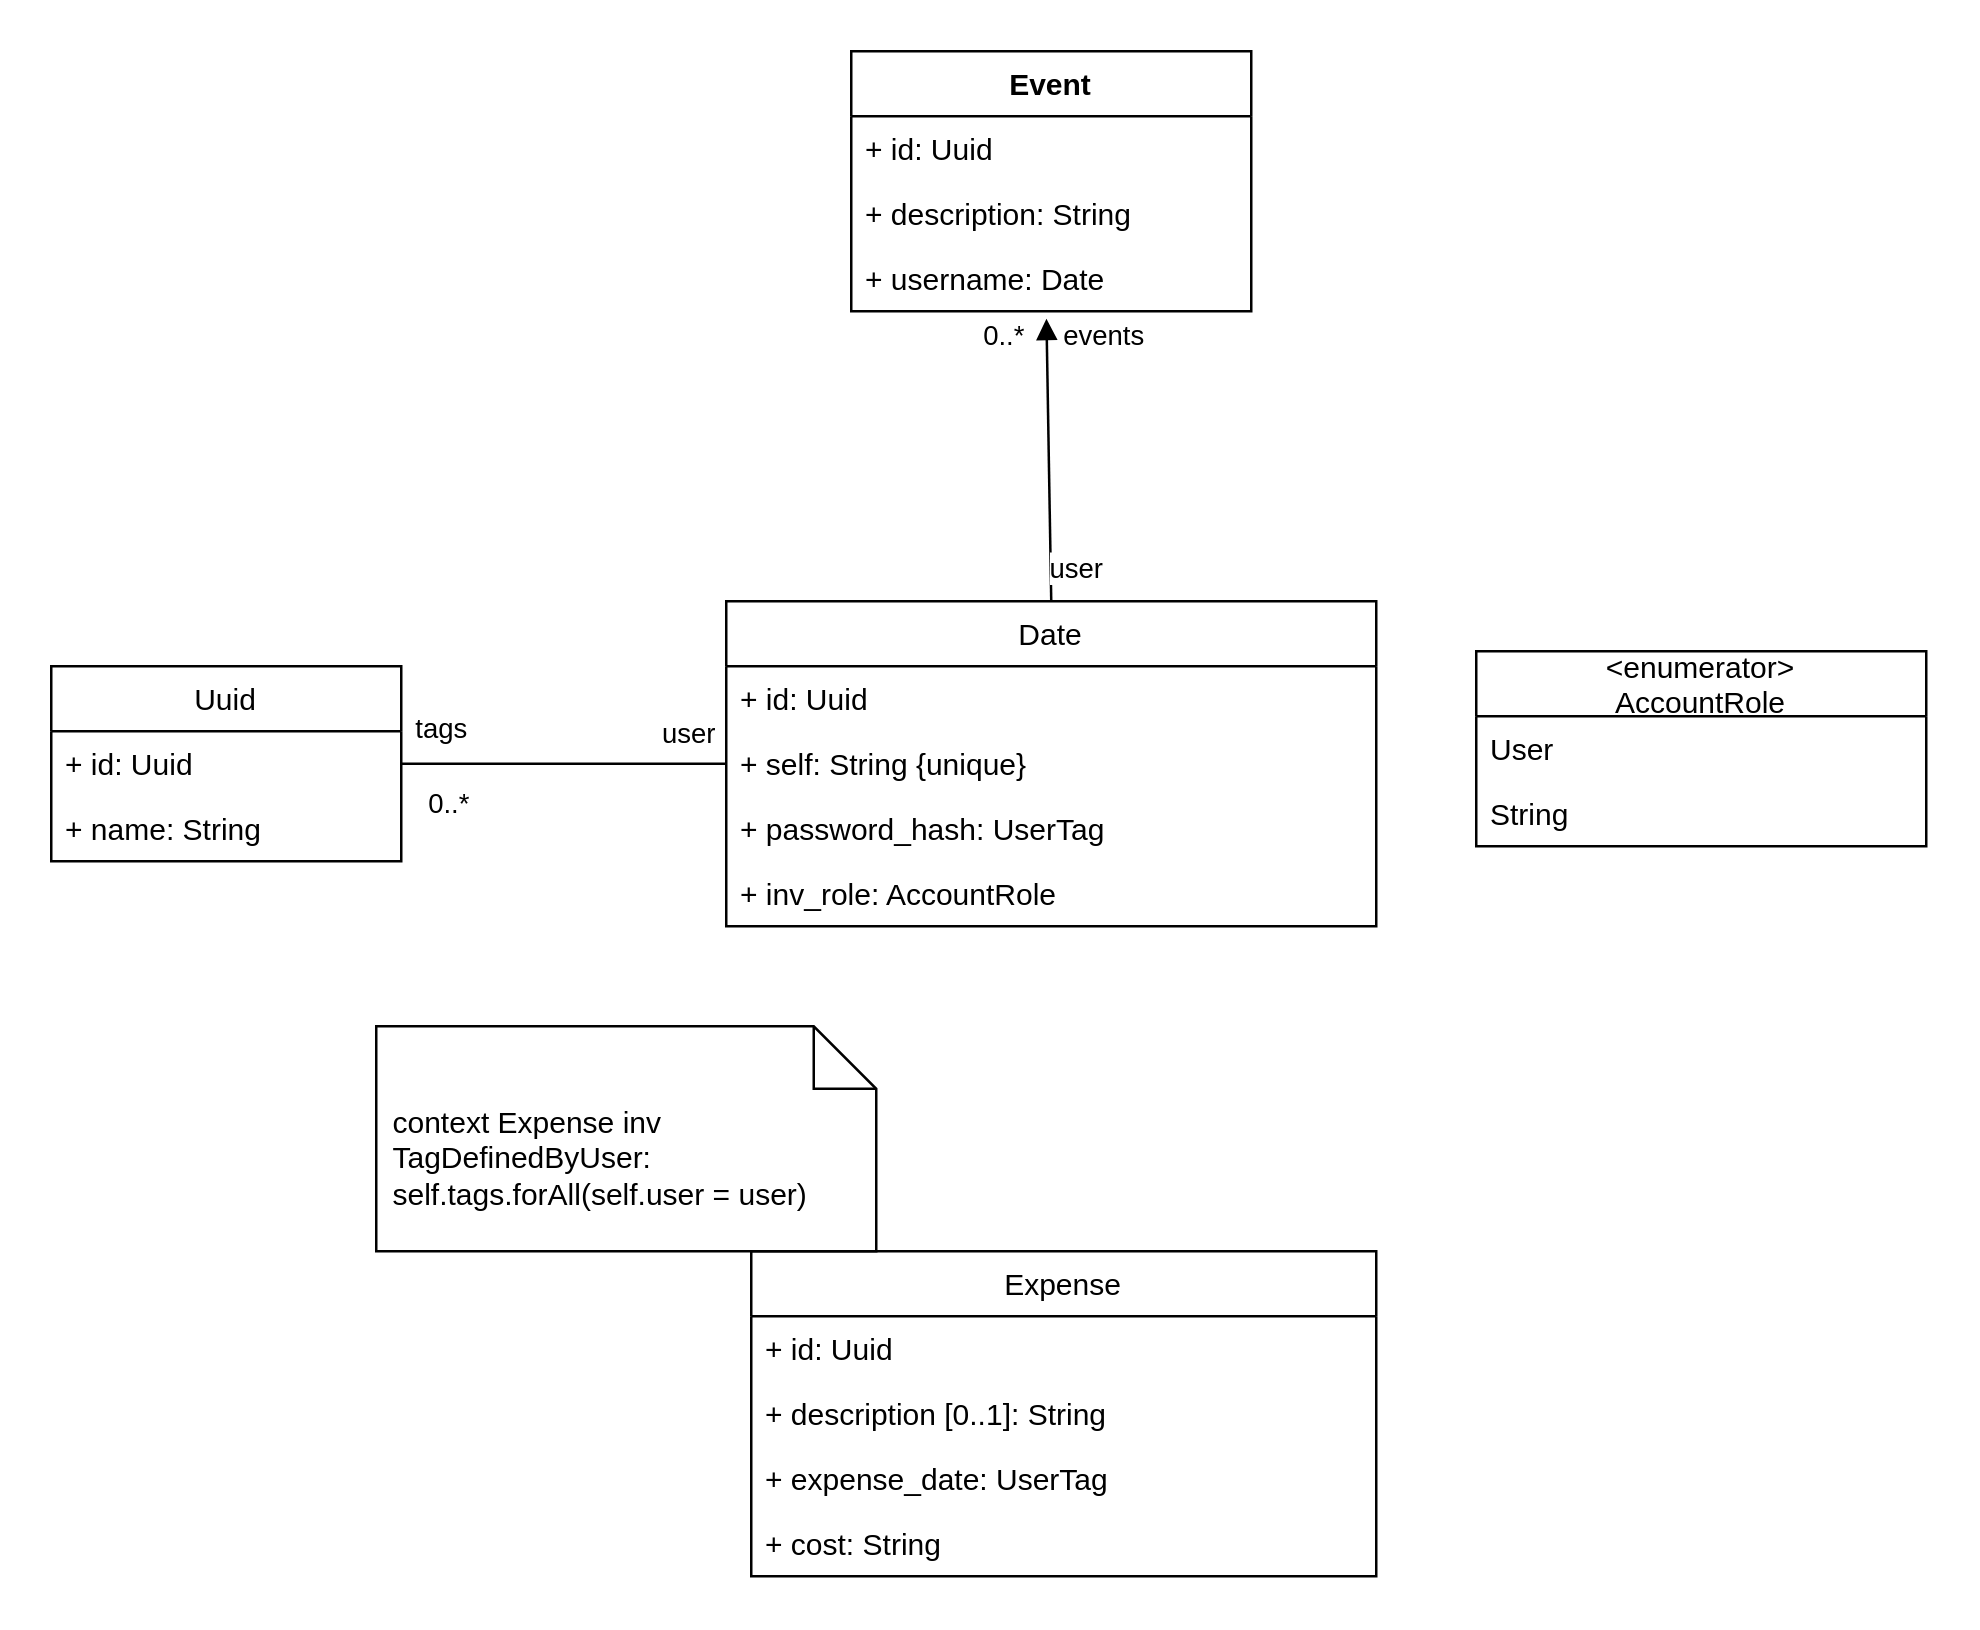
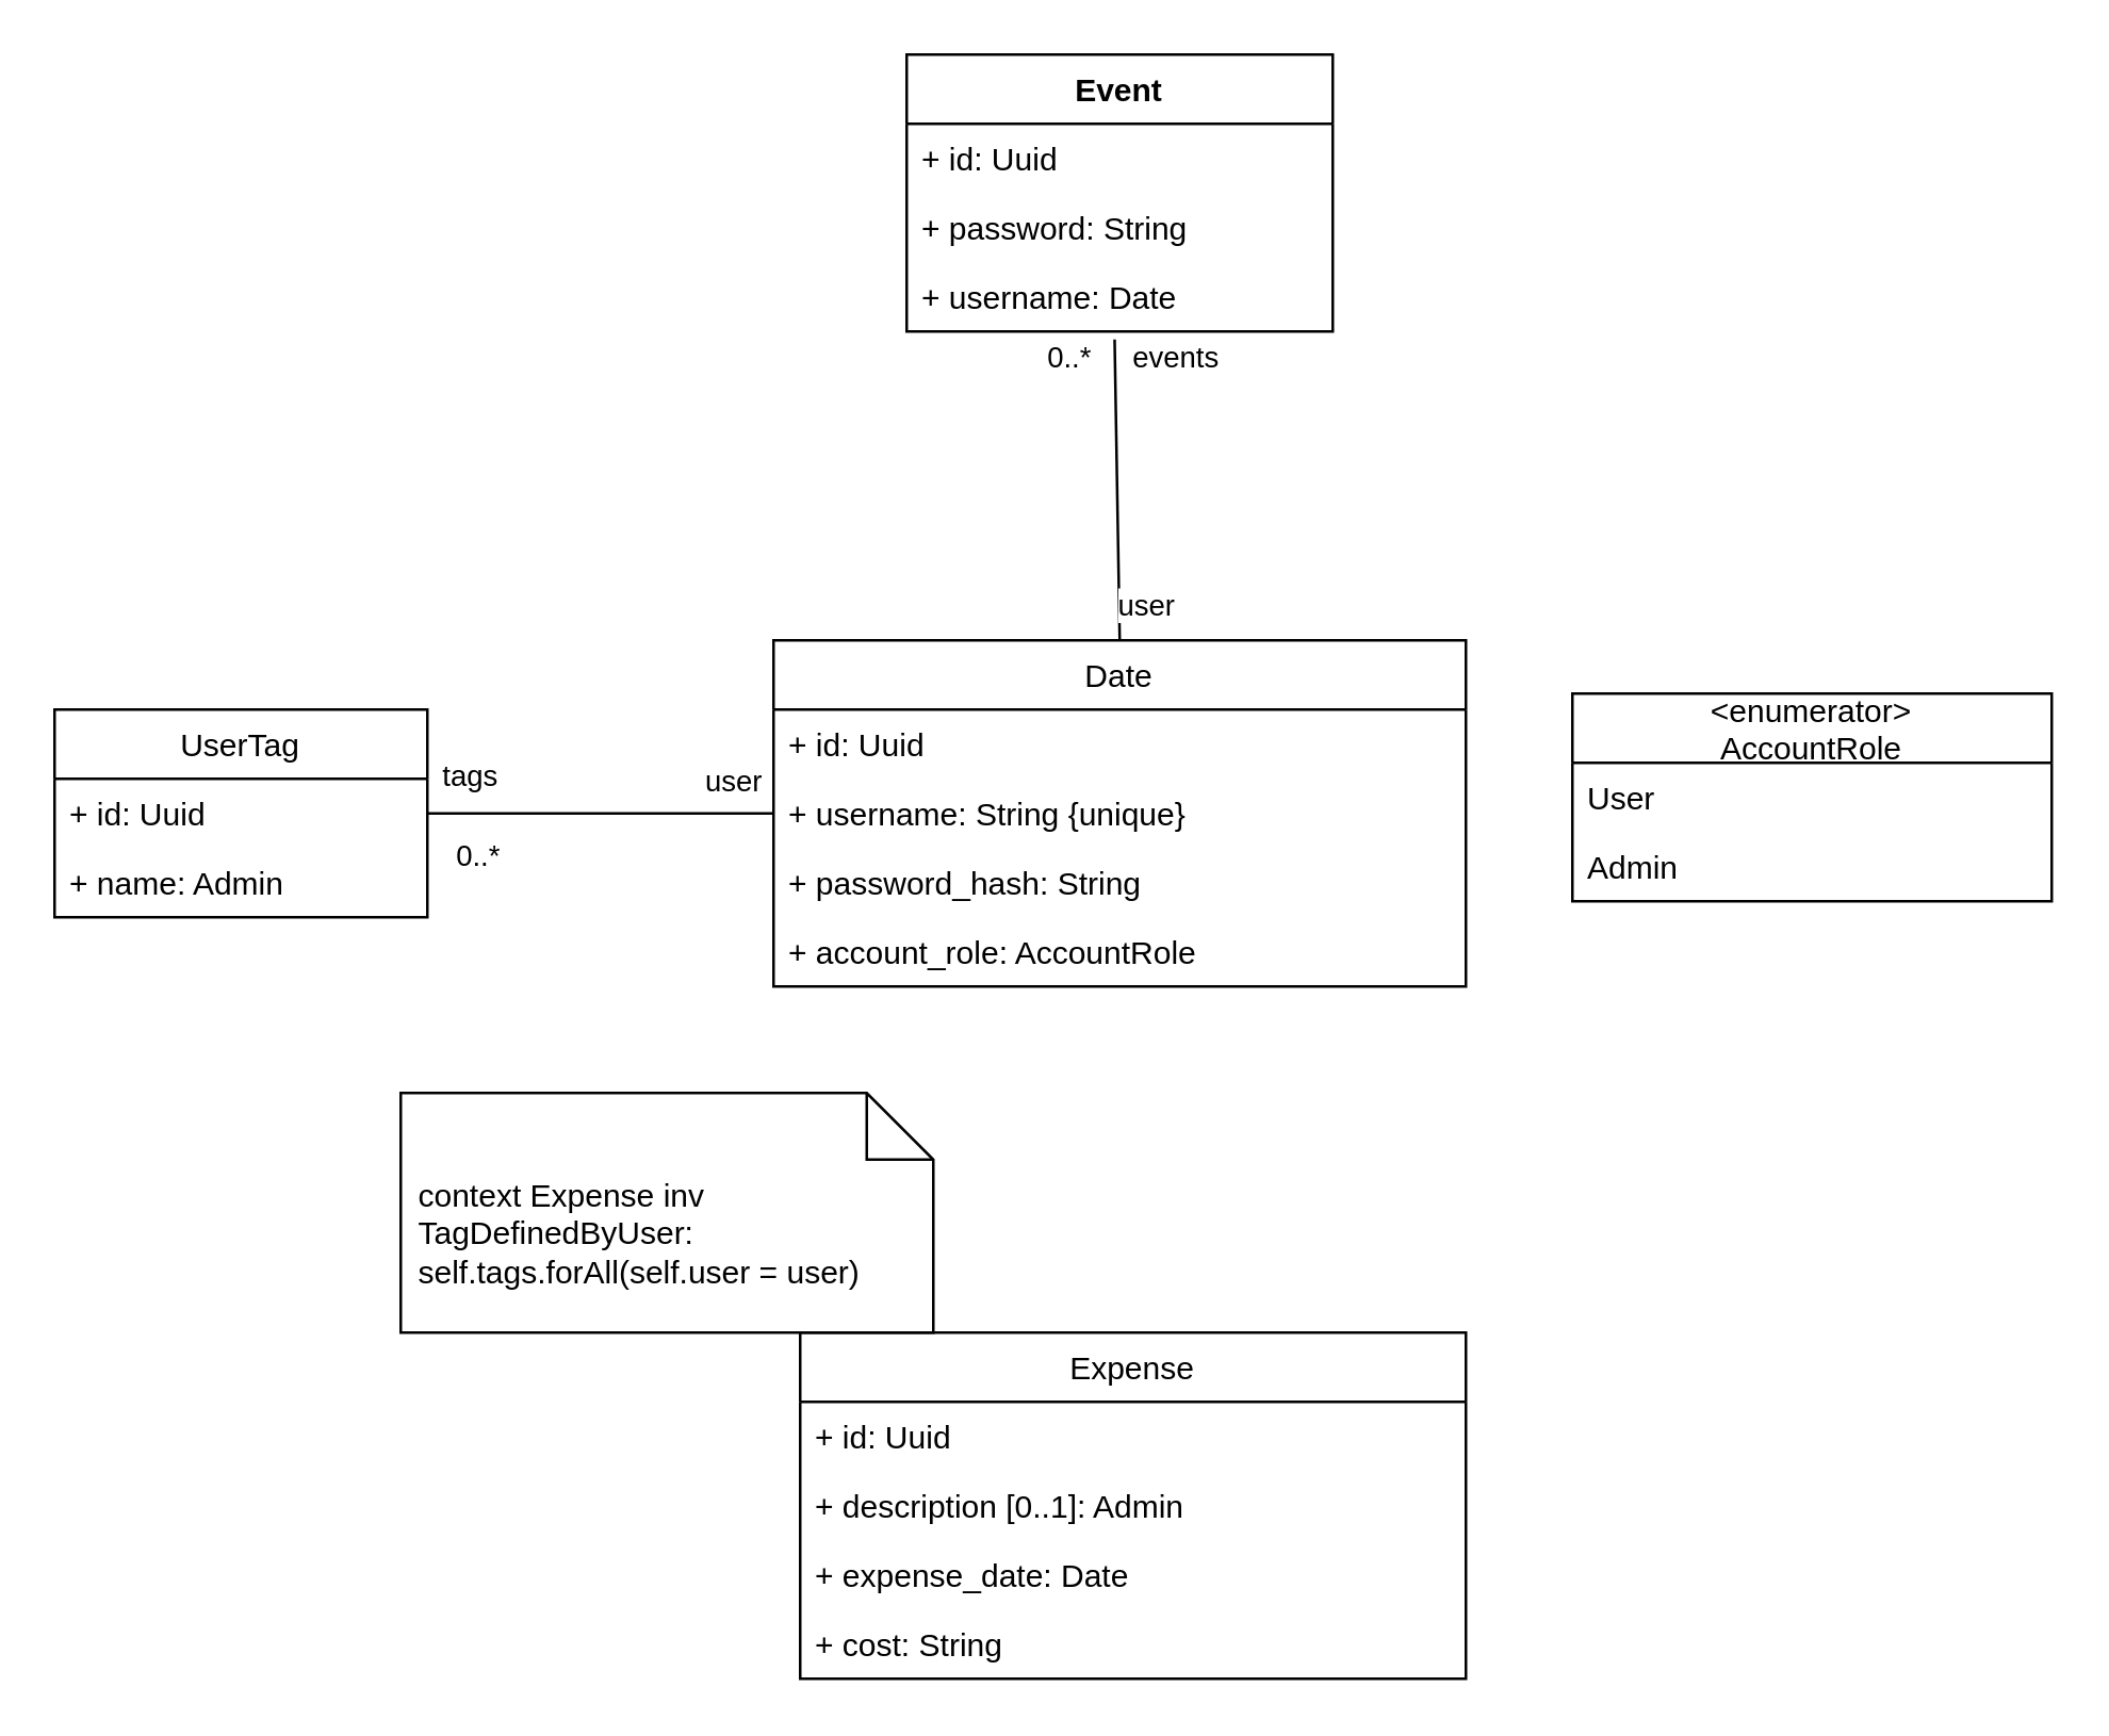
  <mxCell id="0" />
  <mxCell id="1" parent="0" />
  <mxCell id="2" value="Expense" style="swimlane;fontStyle=0;childLayout=stackLayout;horizontal=1;startSize=26;fillColor=none;horizontalStack=0;resizeParent=1;resizeParentMax=0;resizeLast=0;collapsible=1;marginBottom=0;" parent="1" vertex="1"><mxGeometry x="300" y="500" width="250" height="130" as="geometry" /></mxCell>
  <mxCell id="3" value="+ id: Uuid" style="text;strokeColor=none;fillColor=none;align=left;verticalAlign=top;spacingLeft=4;spacingRight=4;overflow=hidden;rotatable=0;points=[[0,0.5],[1,0.5]];portConstraint=eastwest;" parent="2" vertex="1"><mxGeometry y="26" width="250" height="26" as="geometry" /></mxCell>
- <mxCell id="4" value="+ description [0..1]: String" style="text;strokeColor=none;fillColor=none;align=left;verticalAlign=top;spacingLeft=4;spacingRight=4;overflow=hidden;rotatable=0;points=[[0,0.5],[1,0.5]];portConstraint=eastwest;" parent="2" vertex="1"><mxGeometry y="52" width="250" height="26" as="geometry" /></mxCell>
- <mxCell id="5" value="+ expense_date: UserTag" style="text;strokeColor=none;fillColor=none;align=left;verticalAlign=top;spacingLeft=4;spacingRight=4;overflow=hidden;rotatable=0;points=[[0,0.5],[1,0.5]];portConstraint=eastwest;" parent="2" vertex="1"><mxGeometry y="78" width="250" height="26" as="geometry" /></mxCell>
+ <mxCell id="4" value="+ description [0..1]: Admin" style="text;strokeColor=none;fillColor=none;align=left;verticalAlign=top;spacingLeft=4;spacingRight=4;overflow=hidden;rotatable=0;points=[[0,0.5],[1,0.5]];portConstraint=eastwest;" parent="2" vertex="1"><mxGeometry y="52" width="250" height="26" as="geometry" /></mxCell>
+ <mxCell id="5" value="+ expense_date: Date" style="text;strokeColor=none;fillColor=none;align=left;verticalAlign=top;spacingLeft=4;spacingRight=4;overflow=hidden;rotatable=0;points=[[0,0.5],[1,0.5]];portConstraint=eastwest;" parent="2" vertex="1"><mxGeometry y="78" width="250" height="26" as="geometry" /></mxCell>
  <mxCell id="6" value="+ cost: String" style="text;strokeColor=none;fillColor=none;align=left;verticalAlign=top;spacingLeft=4;spacingRight=4;overflow=hidden;rotatable=0;points=[[0,0.5],[1,0.5]];portConstraint=eastwest;" parent="2" vertex="1"><mxGeometry y="104" width="250" height="26" as="geometry" /></mxCell>
  <mxCell id="7" value="Date" style="swimlane;fontStyle=0;childLayout=stackLayout;horizontal=1;startSize=26;fillColor=none;horizontalStack=0;resizeParent=1;resizeParentMax=0;resizeLast=0;collapsible=1;marginBottom=0;" parent="1" vertex="1"><mxGeometry x="290" y="240" width="260" height="130" as="geometry" /></mxCell>
  <mxCell id="8" value="+ id: Uuid" style="text;strokeColor=none;fillColor=none;align=left;verticalAlign=top;spacingLeft=4;spacingRight=4;overflow=hidden;rotatable=0;points=[[0,0.5],[1,0.5]];portConstraint=eastwest;" parent="7" vertex="1"><mxGeometry y="26" width="260" height="26" as="geometry" /></mxCell>
- <mxCell id="9" value="+ self: String {unique}" style="text;strokeColor=none;fillColor=none;align=left;verticalAlign=top;spacingLeft=4;spacingRight=4;overflow=hidden;rotatable=0;points=[[0,0.5],[1,0.5]];portConstraint=eastwest;" parent="7" vertex="1"><mxGeometry y="52" width="260" height="26" as="geometry" /></mxCell>
- <mxCell id="10" value="+ password_hash: UserTag" style="text;strokeColor=none;fillColor=none;align=left;verticalAlign=top;spacingLeft=4;spacingRight=4;overflow=hidden;rotatable=0;points=[[0,0.5],[1,0.5]];portConstraint=eastwest;" parent="7" vertex="1"><mxGeometry y="78" width="260" height="26" as="geometry" /></mxCell>
- <mxCell id="11" value="+ inv_role: AccountRole" style="text;strokeColor=none;fillColor=none;align=left;verticalAlign=top;spacingLeft=4;spacingRight=4;overflow=hidden;rotatable=0;points=[[0,0.5],[1,0.5]];portConstraint=eastwest;" parent="7" vertex="1"><mxGeometry y="104" width="260" height="26" as="geometry" /></mxCell>
+ <mxCell id="9" value="+ username: String {unique}" style="text;strokeColor=none;fillColor=none;align=left;verticalAlign=top;spacingLeft=4;spacingRight=4;overflow=hidden;rotatable=0;points=[[0,0.5],[1,0.5]];portConstraint=eastwest;" parent="7" vertex="1"><mxGeometry y="52" width="260" height="26" as="geometry" /></mxCell>
+ <mxCell id="10" value="+ password_hash: String" style="text;strokeColor=none;fillColor=none;align=left;verticalAlign=top;spacingLeft=4;spacingRight=4;overflow=hidden;rotatable=0;points=[[0,0.5],[1,0.5]];portConstraint=eastwest;" parent="7" vertex="1"><mxGeometry y="78" width="260" height="26" as="geometry" /></mxCell>
+ <mxCell id="11" value="+ account_role: AccountRole" style="text;strokeColor=none;fillColor=none;align=left;verticalAlign=top;spacingLeft=4;spacingRight=4;overflow=hidden;rotatable=0;points=[[0,0.5],[1,0.5]];portConstraint=eastwest;" parent="7" vertex="1"><mxGeometry y="104" width="260" height="26" as="geometry" /></mxCell>
  <mxCell id="12" value="&lt;enumerator&gt;&#10;AccountRole" style="swimlane;fontStyle=0;childLayout=stackLayout;horizontal=1;startSize=26;fillColor=none;horizontalStack=0;resizeParent=1;resizeParentMax=0;resizeLast=0;collapsible=1;marginBottom=0;" parent="1" vertex="1"><mxGeometry x="590" y="260" width="180" height="78" as="geometry" /></mxCell>
  <mxCell id="13" value="User" style="text;strokeColor=none;fillColor=none;align=left;verticalAlign=top;spacingLeft=4;spacingRight=4;overflow=hidden;rotatable=0;points=[[0,0.5],[1,0.5]];portConstraint=eastwest;" parent="12" vertex="1"><mxGeometry y="26" width="180" height="26" as="geometry" /></mxCell>
- <mxCell id="14" value="String" style="text;strokeColor=none;fillColor=none;align=left;verticalAlign=top;spacingLeft=4;spacingRight=4;overflow=hidden;rotatable=0;points=[[0,0.5],[1,0.5]];portConstraint=eastwest;" parent="12" vertex="1"><mxGeometry y="52" width="180" height="26" as="geometry" /></mxCell>
- <mxCell id="15" value="Uuid" style="swimlane;fontStyle=0;childLayout=stackLayout;horizontal=1;startSize=26;fillColor=none;horizontalStack=0;resizeParent=1;resizeParentMax=0;resizeLast=0;collapsible=1;marginBottom=0;" parent="1" vertex="1"><mxGeometry x="20" y="266" width="140" height="78" as="geometry" /></mxCell>
+ <mxCell id="14" value="Admin" style="text;strokeColor=none;fillColor=none;align=left;verticalAlign=top;spacingLeft=4;spacingRight=4;overflow=hidden;rotatable=0;points=[[0,0.5],[1,0.5]];portConstraint=eastwest;" parent="12" vertex="1"><mxGeometry y="52" width="180" height="26" as="geometry" /></mxCell>
+ <mxCell id="15" value="UserTag" style="swimlane;fontStyle=0;childLayout=stackLayout;horizontal=1;startSize=26;fillColor=none;horizontalStack=0;resizeParent=1;resizeParentMax=0;resizeLast=0;collapsible=1;marginBottom=0;" parent="1" vertex="1"><mxGeometry x="20" y="266" width="140" height="78" as="geometry" /></mxCell>
  <mxCell id="16" value="+ id: Uuid" style="text;strokeColor=none;fillColor=none;align=left;verticalAlign=top;spacingLeft=4;spacingRight=4;overflow=hidden;rotatable=0;points=[[0,0.5],[1,0.5]];portConstraint=eastwest;" parent="15" vertex="1"><mxGeometry y="26" width="140" height="26" as="geometry" /></mxCell>
- <mxCell id="17" value="+ name: String" style="text;strokeColor=none;fillColor=none;align=left;verticalAlign=top;spacingLeft=4;spacingRight=4;overflow=hidden;rotatable=0;points=[[0,0.5],[1,0.5]];portConstraint=eastwest;" parent="15" vertex="1"><mxGeometry y="52" width="140" height="26" as="geometry" /></mxCell>
+ <mxCell id="17" value="+ name: Admin" style="text;strokeColor=none;fillColor=none;align=left;verticalAlign=top;spacingLeft=4;spacingRight=4;overflow=hidden;rotatable=0;points=[[0,0.5],[1,0.5]];portConstraint=eastwest;" parent="15" vertex="1"><mxGeometry y="52" width="140" height="26" as="geometry" /></mxCell>
  <mxCell id="18" value="" style="endArrow=none;html=1;exitX=1;exitY=0.5;exitDx=0;exitDy=0;entryX=0;entryY=0.5;entryDx=0;entryDy=0;" parent="1" source="16" target="9" edge="1"><mxGeometry width="50" height="50" relative="1" as="geometry"><mxPoint x="580" y="590" as="sourcePoint" /><mxPoint x="630" y="540" as="targetPoint" /></mxGeometry></mxCell>
  <mxCell id="19" value="user" style="edgeLabel;html=1;align=center;verticalAlign=middle;resizable=0;points=[];" parent="18" vertex="1" connectable="0"><mxGeometry x="0.754" y="2" relative="1" as="geometry"><mxPoint y="-11" as="offset" /></mxGeometry></mxCell>
  <mxCell id="20" value="tags" style="edgeLabel;html=1;align=center;verticalAlign=middle;resizable=0;points=[];" parent="18" vertex="1" connectable="0"><mxGeometry x="-0.769" y="-1" relative="1" as="geometry"><mxPoint y="-16" as="offset" /></mxGeometry></mxCell>
  <mxCell id="21" value="0..*" style="edgeLabel;html=1;align=center;verticalAlign=middle;resizable=0;points=[];" parent="18" vertex="1" connectable="0"><mxGeometry x="-0.723" relative="1" as="geometry"><mxPoint y="15" as="offset" /></mxGeometry></mxCell>
  <mxCell id="22" value="context Expense inv TagDefinedByUser:&lt;br&gt;self.tags.forAll(self.user = user)&lt;br&gt;" style="shape=note2;boundedLbl=1;whiteSpace=wrap;html=1;size=25;verticalAlign=top;align=left;spacingLeft=5;" parent="1" vertex="1"><mxGeometry x="150" y="410" width="200" height="90" as="geometry" /></mxCell>
  <mxCell id="23" value="Event" style="swimlane;fontStyle=1;align=center;verticalAlign=top;childLayout=stackLayout;horizontal=1;startSize=26;horizontalStack=0;resizeParent=1;resizeParentMax=0;resizeLast=0;collapsible=1;marginBottom=0;" parent="1" vertex="1"><mxGeometry x="340" y="20" width="160" height="104" as="geometry" /></mxCell>
  <mxCell id="24" value="+ id: Uuid" style="text;strokeColor=none;fillColor=none;align=left;verticalAlign=top;spacingLeft=4;spacingRight=4;overflow=hidden;rotatable=0;points=[[0,0.5],[1,0.5]];portConstraint=eastwest;" parent="23" vertex="1"><mxGeometry y="26" width="160" height="26" as="geometry" /></mxCell>
- <mxCell id="25" value="+ description: String" style="text;strokeColor=none;fillColor=none;align=left;verticalAlign=top;spacingLeft=4;spacingRight=4;overflow=hidden;rotatable=0;points=[[0,0.5],[1,0.5]];portConstraint=eastwest;" parent="23" vertex="1"><mxGeometry y="52" width="160" height="26" as="geometry" /></mxCell>
+ <mxCell id="25" value="+ password: String" style="text;strokeColor=none;fillColor=none;align=left;verticalAlign=top;spacingLeft=4;spacingRight=4;overflow=hidden;rotatable=0;points=[[0,0.5],[1,0.5]];portConstraint=eastwest;" parent="23" vertex="1"><mxGeometry y="52" width="160" height="26" as="geometry" /></mxCell>
  <mxCell id="26" value="+ username: Date" style="text;strokeColor=none;fillColor=none;align=left;verticalAlign=top;spacingLeft=4;spacingRight=4;overflow=hidden;rotatable=0;points=[[0,0.5],[1,0.5]];portConstraint=eastwest;" parent="23" vertex="1"><mxGeometry y="78" width="160" height="26" as="geometry" /></mxCell>
- <mxCell id="27" value="" style="endArrow=block;html=1;entryX=0.488;entryY=1.115;entryDx=0;entryDy=0;entryPerimeter=0;exitX=0.5;exitY=0;exitDx=0;exitDy=0;" parent="1" source="7" target="26" edge="1"><mxGeometry width="50" height="50" relative="1" as="geometry"><mxPoint x="410" y="260" as="sourcePoint" /><mxPoint x="460" y="210" as="targetPoint" /></mxGeometry></mxCell>
+ <mxCell id="27" value="" style="endArrow=none;html=1;entryX=0.488;entryY=1.115;entryDx=0;entryDy=0;entryPerimeter=0;exitX=0.5;exitY=0;exitDx=0;exitDy=0;" parent="1" source="7" target="26" edge="1"><mxGeometry width="50" height="50" relative="1" as="geometry"><mxPoint x="410" y="260" as="sourcePoint" /><mxPoint x="460" y="210" as="targetPoint" /></mxGeometry></mxCell>
  <mxCell id="28" value="user" style="edgeLabel;html=1;align=center;verticalAlign=middle;resizable=0;points=[];" parent="27" vertex="1" connectable="0"><mxGeometry x="-0.772" y="-1" relative="1" as="geometry"><mxPoint x="9" as="offset" /></mxGeometry></mxCell>
  <mxCell id="29" value="events" style="edgeLabel;html=1;align=center;verticalAlign=middle;resizable=0;points=[];" parent="27" vertex="1" connectable="0"><mxGeometry x="0.639" y="2" relative="1" as="geometry"><mxPoint x="24" y="-14" as="offset" /></mxGeometry></mxCell>
  <mxCell id="30" value="0..*" style="edgeLabel;html=1;align=center;verticalAlign=middle;resizable=0;points=[];" parent="27" vertex="1" connectable="0"><mxGeometry x="0.753" y="3" relative="1" as="geometry"><mxPoint x="-15" y="-8" as="offset" /></mxGeometry></mxCell>
